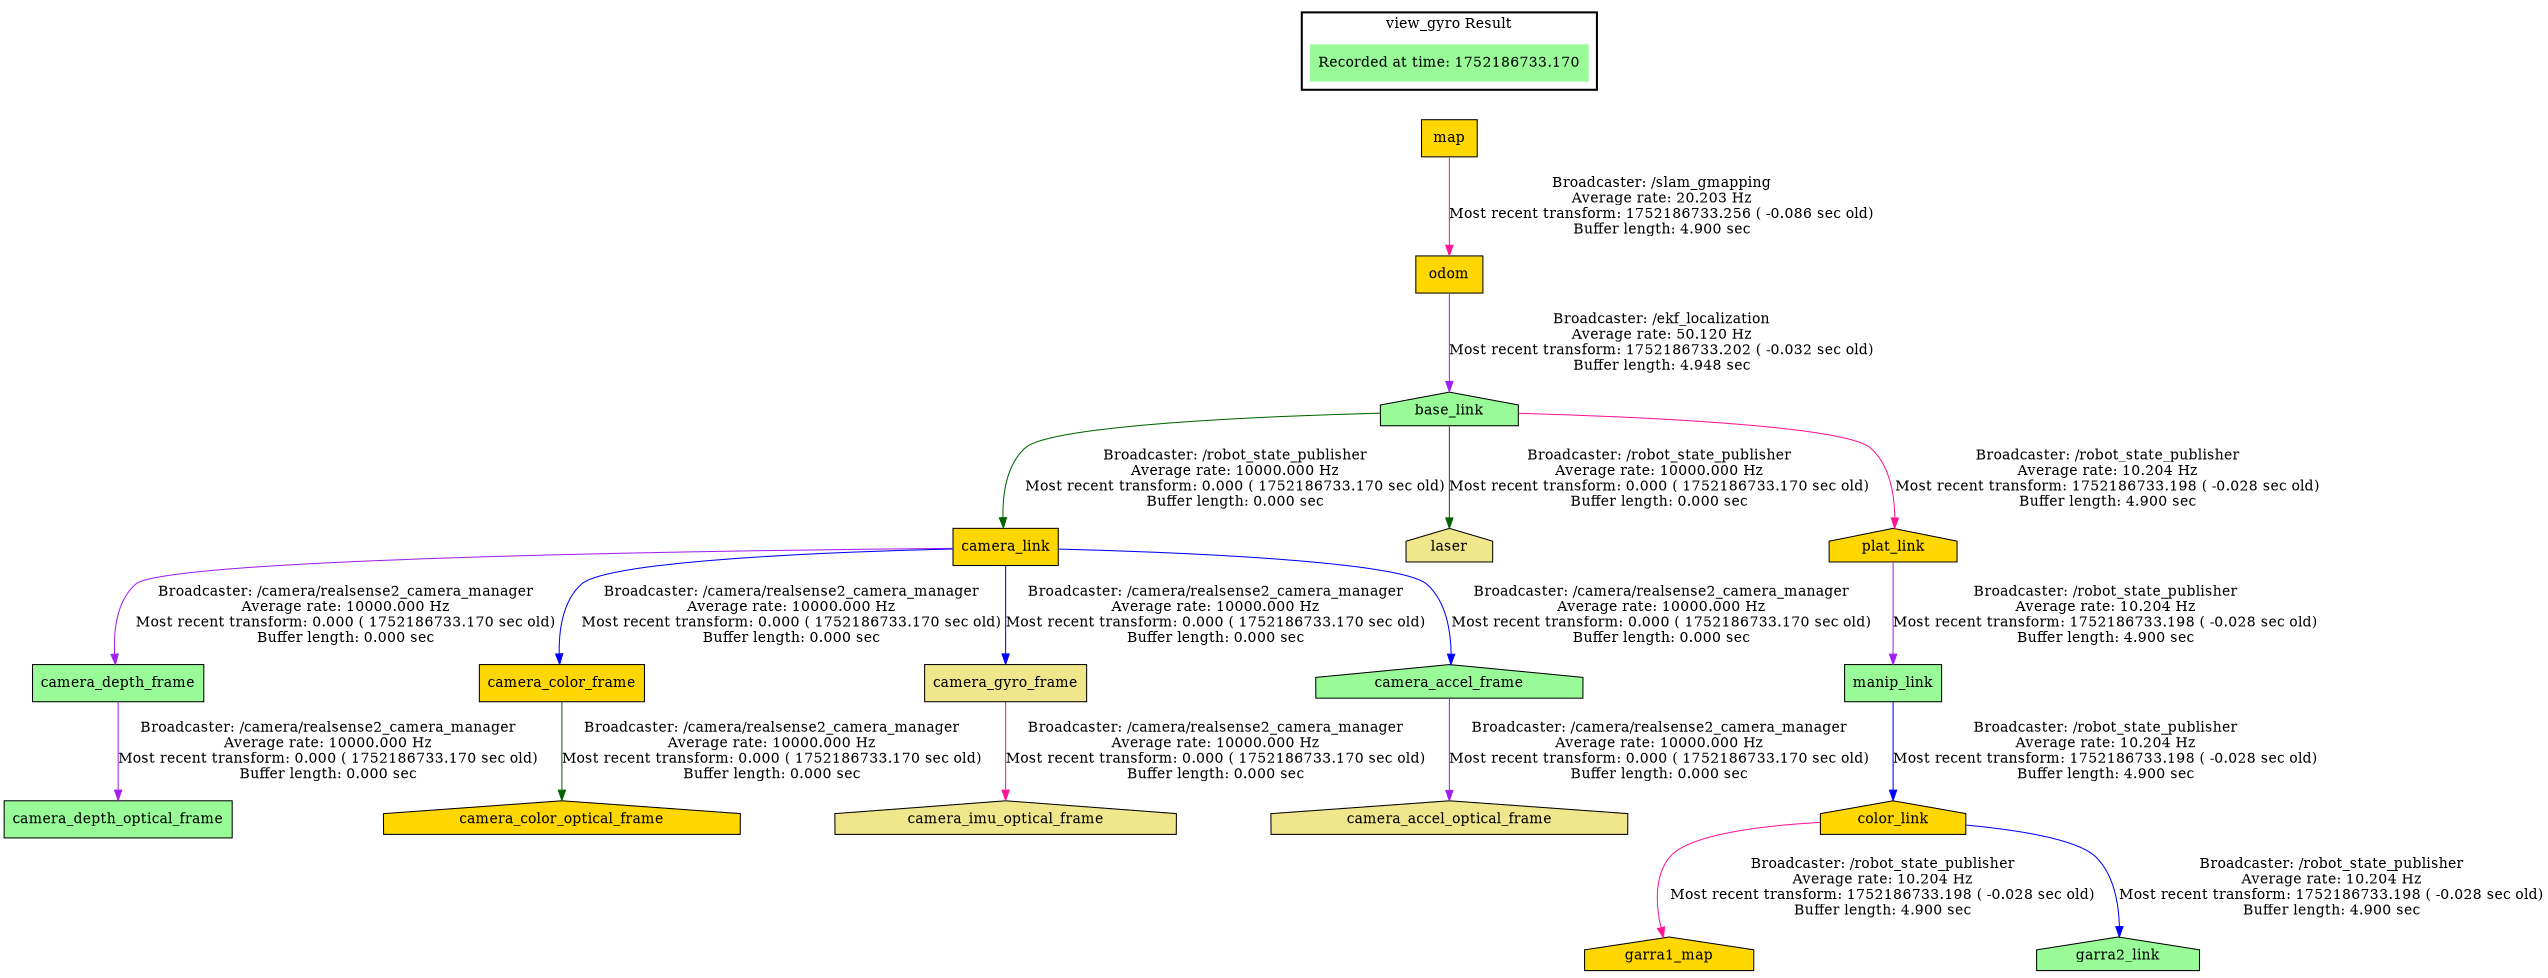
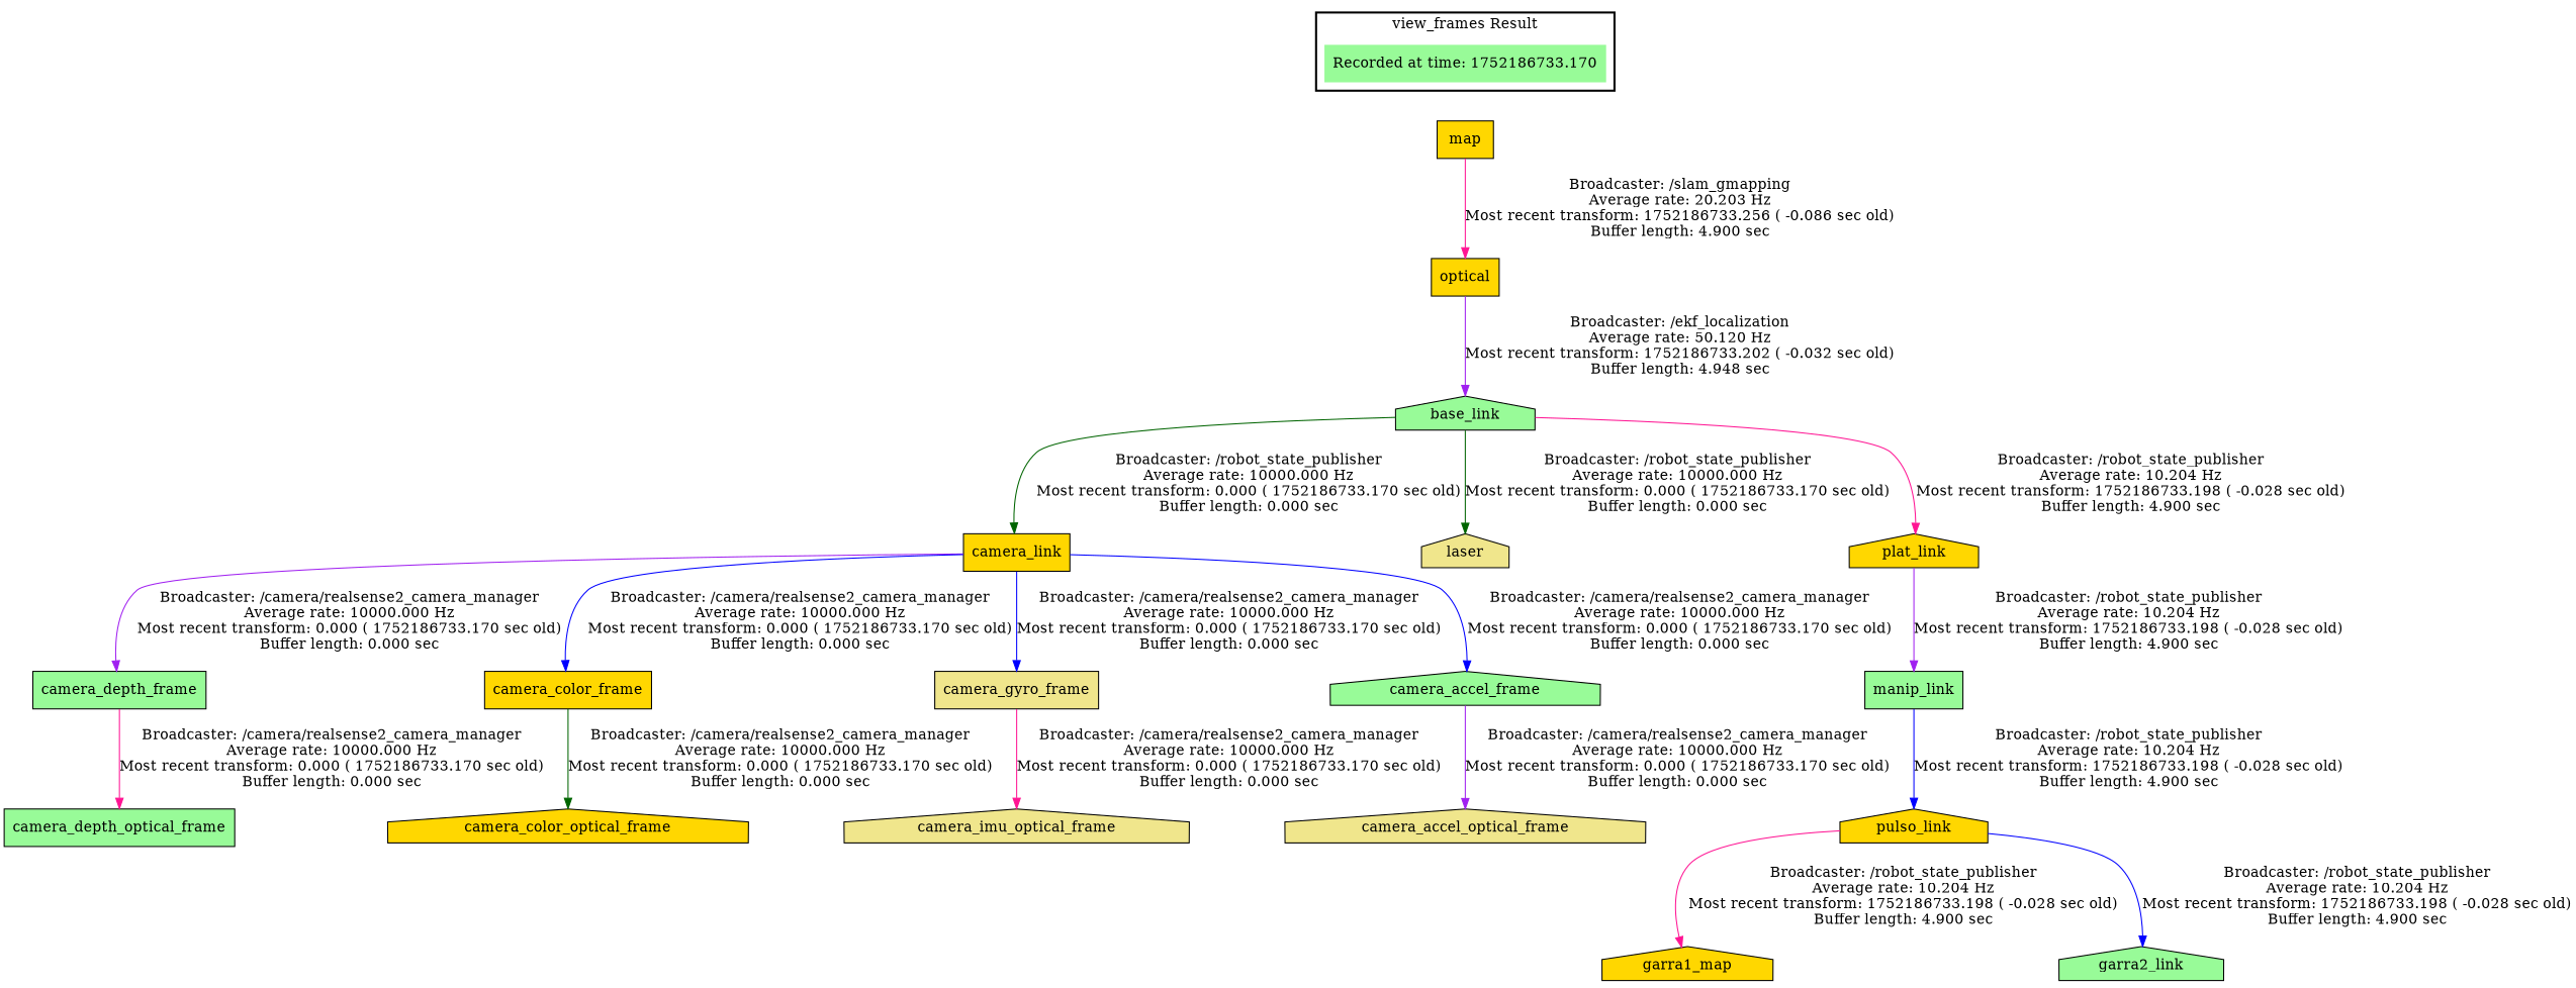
  digraph {
    node [fillcolor=gold shape=house style=filled]
    edge [color=purple]
    "Recorded at time: 1752186733.170" [fillcolor=palegreen shape=plaintext]
    map [shape=box]
-   odom [shape=box]
+   odom [shape=box label=optical]
    base_link [fillcolor=palegreen]
    camera_link [shape=box]
    laser [fillcolor=khaki]
    plat_link
    camera_depth_frame [fillcolor=palegreen shape=box]
    camera_color_frame [shape=box]
    camera_gyro_frame [fillcolor=khaki shape=box]
    camera_accel_frame [fillcolor=palegreen]
    manip_link [fillcolor=palegreen shape=box]
    camera_depth_optical_frame [fillcolor=palegreen shape=box]
    camera_color_optical_frame
    camera_imu_optical_frame [fillcolor=khaki]
    camera_accel_optical_frame [fillcolor=khaki]
-   pulso_link [label=color_link]
+   pulso_link
    n18 [label=garra1_map]
    garra2_link [fillcolor=palegreen]
    subgraph cluster_1 {
      color=black
-     label="view_gyro Result"
+     label="view_frames Result"
      style=bold
      "Recorded at time: 1752186733.170"
    }
    "Recorded at time: 1752186733.170" -> map [style=invis color=""]
    map -> odom [color=deeppink label="Broadcaster: /slam_gmapping\nAverage rate: 20.203 Hz\nMost recent transform: 1752186733.256 ( -0.086 sec old)\nBuffer length: 4.900 sec\n"]
    odom -> base_link [label="Broadcaster: /ekf_localization\nAverage rate: 50.120 Hz\nMost recent transform: 1752186733.202 ( -0.032 sec old)\nBuffer length: 4.948 sec\n"]
    base_link -> camera_link [color=darkgreen label="Broadcaster: /robot_state_publisher\nAverage rate: 10000.000 Hz\nMost recent transform: 0.000 ( 1752186733.170 sec old)\nBuffer length: 0.000 sec\n"]
    base_link -> laser [color=darkgreen label="Broadcaster: /robot_state_publisher\nAverage rate: 10000.000 Hz\nMost recent transform: 0.000 ( 1752186733.170 sec old)\nBuffer length: 0.000 sec\n"]
    base_link -> plat_link [color=deeppink label="Broadcaster: /robot_state_publisher\nAverage rate: 10.204 Hz\nMost recent transform: 1752186733.198 ( -0.028 sec old)\nBuffer length: 4.900 sec\n"]
    camera_link -> camera_depth_frame [label="Broadcaster: /camera/realsense2_camera_manager\nAverage rate: 10000.000 Hz\nMost recent transform: 0.000 ( 1752186733.170 sec old)\nBuffer length: 0.000 sec\n"]
    camera_link -> camera_color_frame [color=blue label="Broadcaster: /camera/realsense2_camera_manager\nAverage rate: 10000.000 Hz\nMost recent transform: 0.000 ( 1752186733.170 sec old)\nBuffer length: 0.000 sec\n"]
    camera_link -> camera_gyro_frame [color=blue label="Broadcaster: /camera/realsense2_camera_manager\nAverage rate: 10000.000 Hz\nMost recent transform: 0.000 ( 1752186733.170 sec old)\nBuffer length: 0.000 sec\n"]
    camera_link -> camera_accel_frame [color=blue label="Broadcaster: /camera/realsense2_camera_manager\nAverage rate: 10000.000 Hz\nMost recent transform: 0.000 ( 1752186733.170 sec old)\nBuffer length: 0.000 sec\n"]
    plat_link -> manip_link [label="Broadcaster: /robot_state_publisher\nAverage rate: 10.204 Hz\nMost recent transform: 1752186733.198 ( -0.028 sec old)\nBuffer length: 4.900 sec\n"]
-   camera_depth_frame -> camera_depth_optical_frame [label="Broadcaster: /camera/realsense2_camera_manager\nAverage rate: 10000.000 Hz\nMost recent transform: 0.000 ( 1752186733.170 sec old)\nBuffer length: 0.000 sec\n"]
+   camera_depth_frame -> camera_depth_optical_frame [color=deeppink label="Broadcaster: /camera/realsense2_camera_manager\nAverage rate: 10000.000 Hz\nMost recent transform: 0.000 ( 1752186733.170 sec old)\nBuffer length: 0.000 sec\n"]
    camera_color_frame -> camera_color_optical_frame [color=darkgreen label="Broadcaster: /camera/realsense2_camera_manager\nAverage rate: 10000.000 Hz\nMost recent transform: 0.000 ( 1752186733.170 sec old)\nBuffer length: 0.000 sec\n"]
    camera_gyro_frame -> camera_imu_optical_frame [color=deeppink label="Broadcaster: /camera/realsense2_camera_manager\nAverage rate: 10000.000 Hz\nMost recent transform: 0.000 ( 1752186733.170 sec old)\nBuffer length: 0.000 sec\n"]
    camera_accel_frame -> camera_accel_optical_frame [label="Broadcaster: /camera/realsense2_camera_manager\nAverage rate: 10000.000 Hz\nMost recent transform: 0.000 ( 1752186733.170 sec old)\nBuffer length: 0.000 sec\n"]
    manip_link -> pulso_link [color=blue label="Broadcaster: /robot_state_publisher\nAverage rate: 10.204 Hz\nMost recent transform: 1752186733.198 ( -0.028 sec old)\nBuffer length: 4.900 sec\n"]
    pulso_link -> n18 [color=deeppink label="Broadcaster: /robot_state_publisher\nAverage rate: 10.204 Hz\nMost recent transform: 1752186733.198 ( -0.028 sec old)\nBuffer length: 4.900 sec\n"]
    pulso_link -> garra2_link [color=blue label="Broadcaster: /robot_state_publisher\nAverage rate: 10.204 Hz\nMost recent transform: 1752186733.198 ( -0.028 sec old)\nBuffer length: 4.900 sec\n"]
  }
